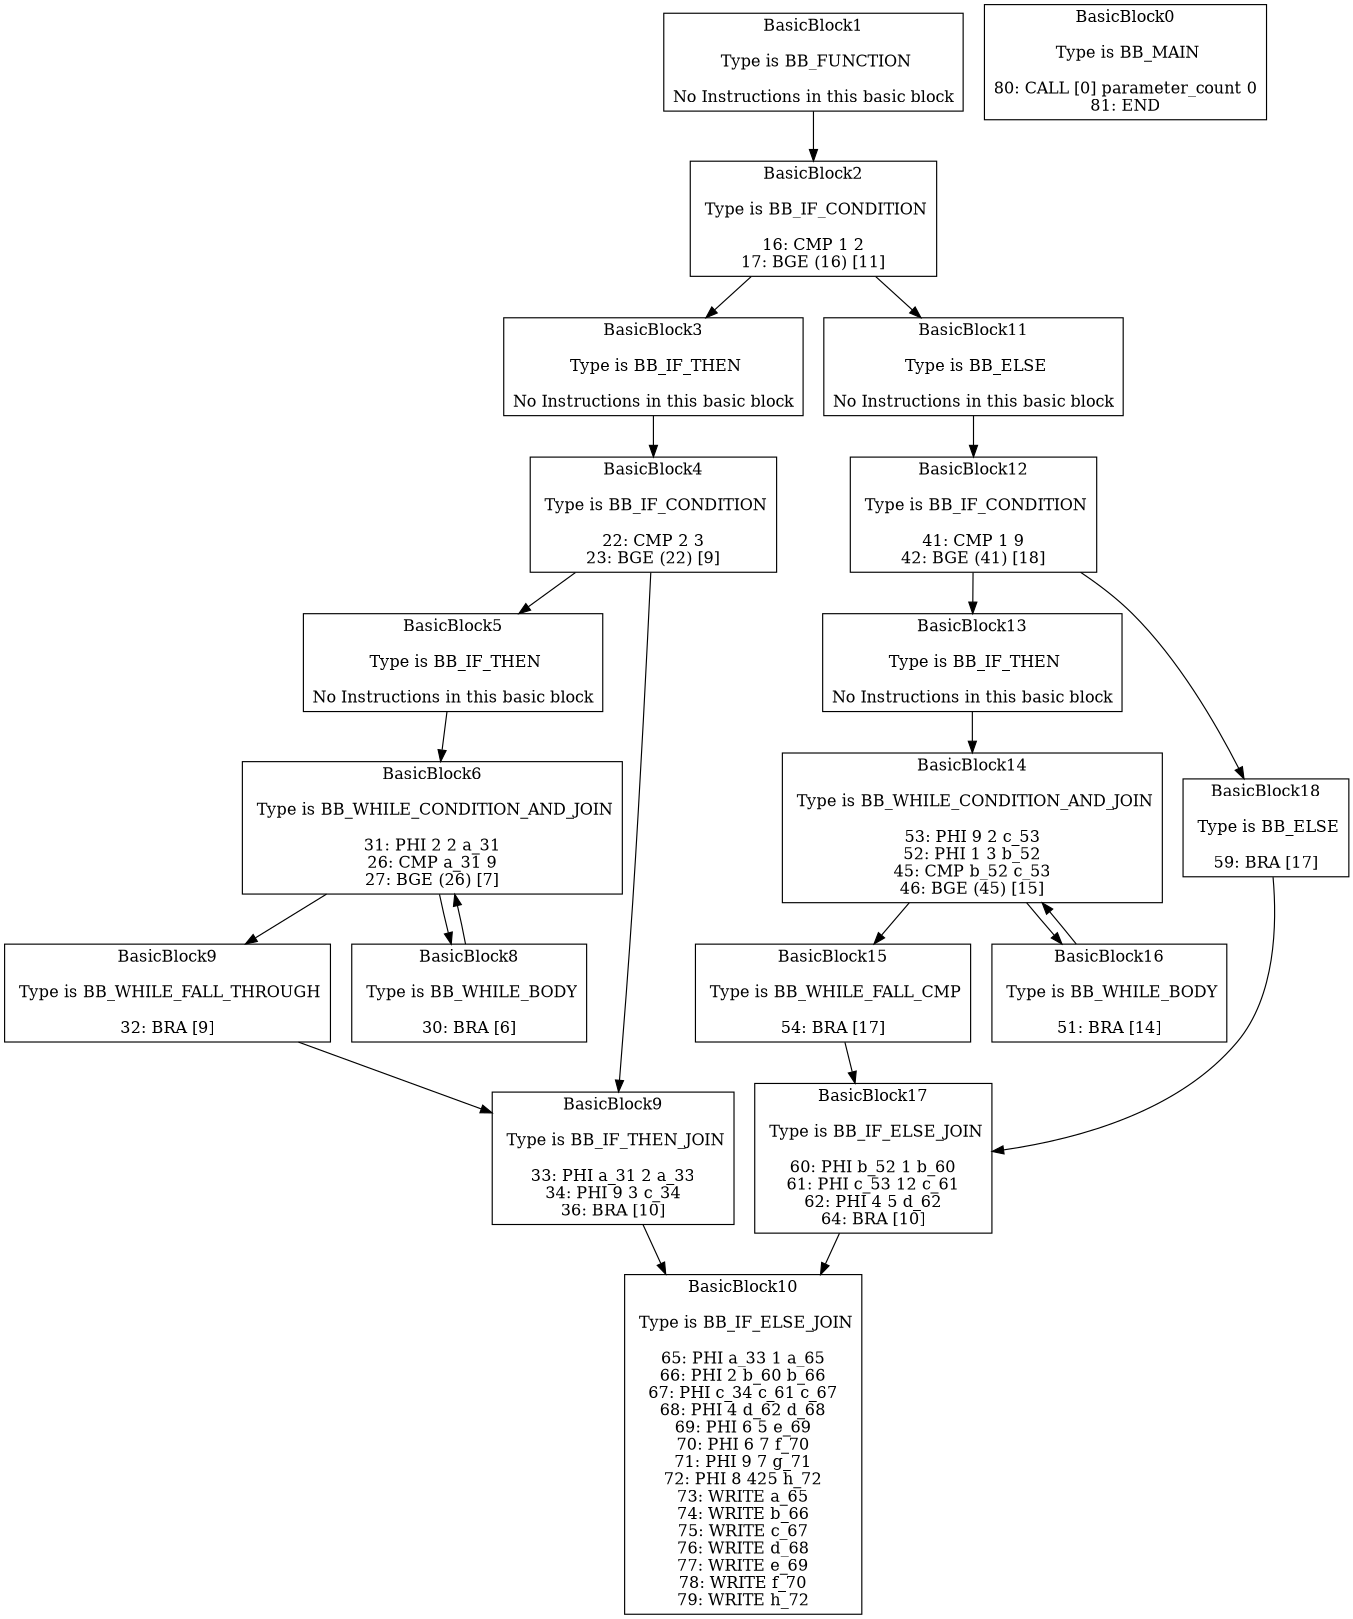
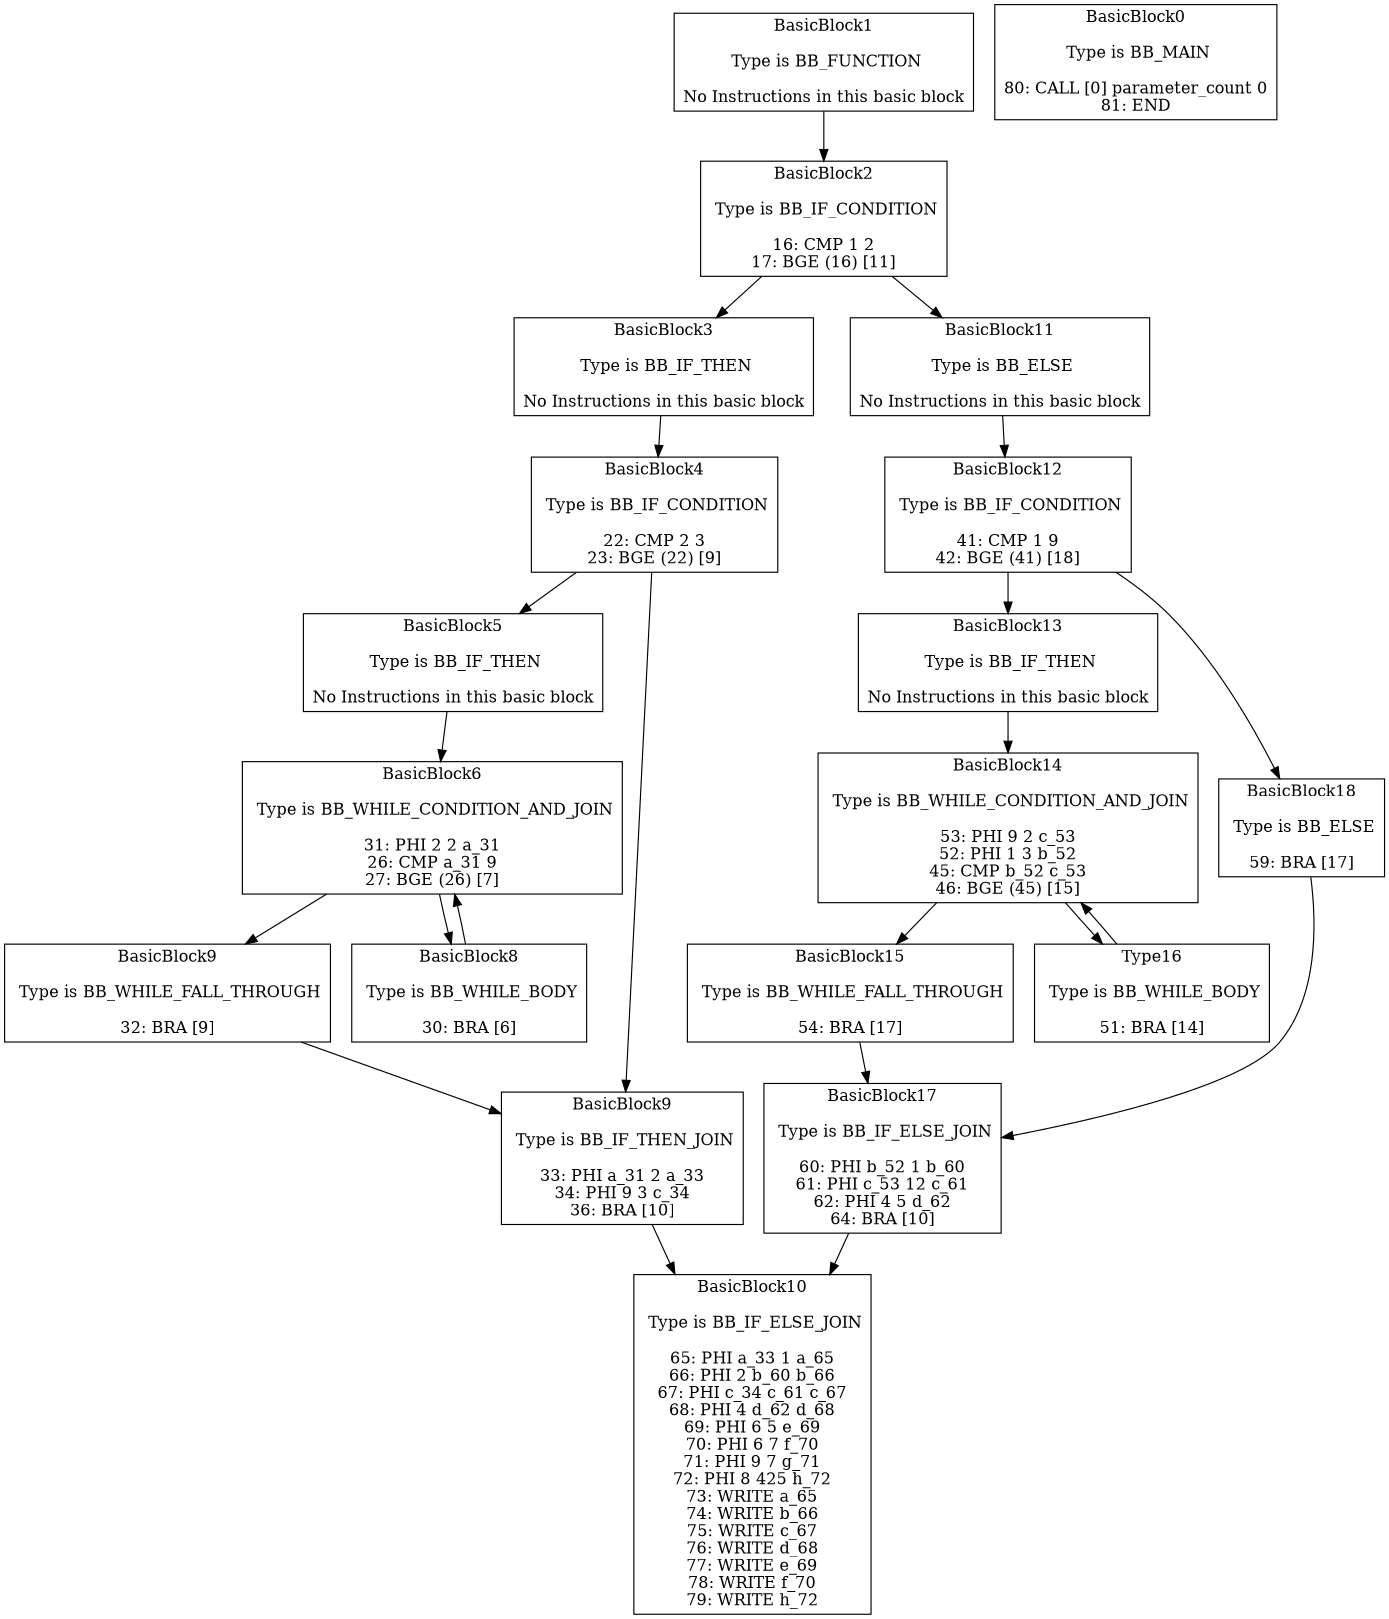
  digraph {
    node [shape=box]
    n1 [label="BasicBlock1\n\n Type is BB_FUNCTION\n\nNo Instructions in this basic block\n"]
    n2 [label="BasicBlock2\n\n Type is BB_IF_CONDITION\n\n16: CMP 1 2\n17: BGE (16) [11]\n"]
    n3 [label="BasicBlock3\n\n Type is BB_IF_THEN\n\nNo Instructions in this basic block\n"]
    n4 [label="BasicBlock11\n\n Type is BB_ELSE\n\nNo Instructions in this basic block\n"]
    n5 [label="BasicBlock4\n\n Type is BB_IF_CONDITION\n\n22: CMP 2 3\n23: BGE (22) [9]\n"]
    n6 [label="BasicBlock12\n\n Type is BB_IF_CONDITION\n\n41: CMP 1 9\n42: BGE (41) [18]\n"]
    n7 [label="BasicBlock5\n\n Type is BB_IF_THEN\n\nNo Instructions in this basic block\n"]
    n8 [label="BasicBlock9\n\n Type is BB_IF_THEN_JOIN\n\n33: PHI a_31 2 a_33\n34: PHI 9 3 c_34\n36: BRA [10]\n"]
    n9 [label="BasicBlock13\n\n Type is BB_IF_THEN\n\nNo Instructions in this basic block\n"]
    n10 [label="BasicBlock18\n\n Type is BB_ELSE\n\n59: BRA [17]\n"]
    n11 [label="BasicBlock6\n\n Type is BB_WHILE_CONDITION_AND_JOIN\n\n31: PHI 2 2 a_31\n26: CMP a_31 9\n27: BGE (26) [7]\n"]
    n12 [label="BasicBlock10\n\n Type is BB_IF_ELSE_JOIN\n\n65: PHI a_33 1 a_65\n66: PHI 2 b_60 b_66\n67: PHI c_34 c_61 c_67\n68: PHI 4 d_62 d_68\n69: PHI 6 5 e_69\n70: PHI 6 7 f_70\n71: PHI 9 7 g_71\n72: PHI 8 425 h_72\n73: WRITE a_65\n74: WRITE b_66\n75: WRITE c_67\n76: WRITE d_68\n77: WRITE e_69\n78: WRITE f_70\n79: WRITE h_72\n"]
    n13 [label="BasicBlock9\n\n Type is BB_WHILE_FALL_THROUGH\n\n32: BRA [9]\n"]
    n14 [label="BasicBlock8\n\n Type is BB_WHILE_BODY\n\n30: BRA [6]\n"]
    n15 [label="BasicBlock14\n\n Type is BB_WHILE_CONDITION_AND_JOIN\n\n53: PHI 9 2 c_53\n52: PHI 1 3 b_52\n45: CMP b_52 c_53\n46: BGE (45) [15]\n"]
    n16 [label="BasicBlock17\n\n Type is BB_IF_ELSE_JOIN\n\n60: PHI b_52 1 b_60\n61: PHI c_53 12 c_61\n62: PHI 4 5 d_62\n64: BRA [10]\n"]
-   n17 [label="BasicBlock15\n\n Type is BB_WHILE_FALL_CMP\n\n54: BRA [17]\n"]
-   n18 [label="BasicBlock16\n\n Type is BB_WHILE_BODY\n\n51: BRA [14]\n"]
+   n17 [label="BasicBlock15\n\n Type is BB_WHILE_FALL_THROUGH\n\n54: BRA [17]\n"]
+   n18 [label="Type16\n\n Type is BB_WHILE_BODY\n\n51: BRA [14]\n"]
    n19 [label="BasicBlock0\n\n Type is BB_MAIN\n\n80: CALL [0] parameter_count 0\n81: END\n"]
    n1 -> n2
    n2 -> n3
    n2 -> n4
    n3 -> n5
    n4 -> n6
    n5 -> n7
    n5 -> n8
    n6 -> n9
    n6 -> n10
    n7 -> n11
    n8 -> n12
    n9 -> n15
    n10 -> n16
    n11 -> n13
    n11 -> n14
    n13 -> n8
    n14 -> n11
    n15 -> n17
    n15 -> n18
    n16 -> n12
    n17 -> n16
    n18 -> n15
  }
